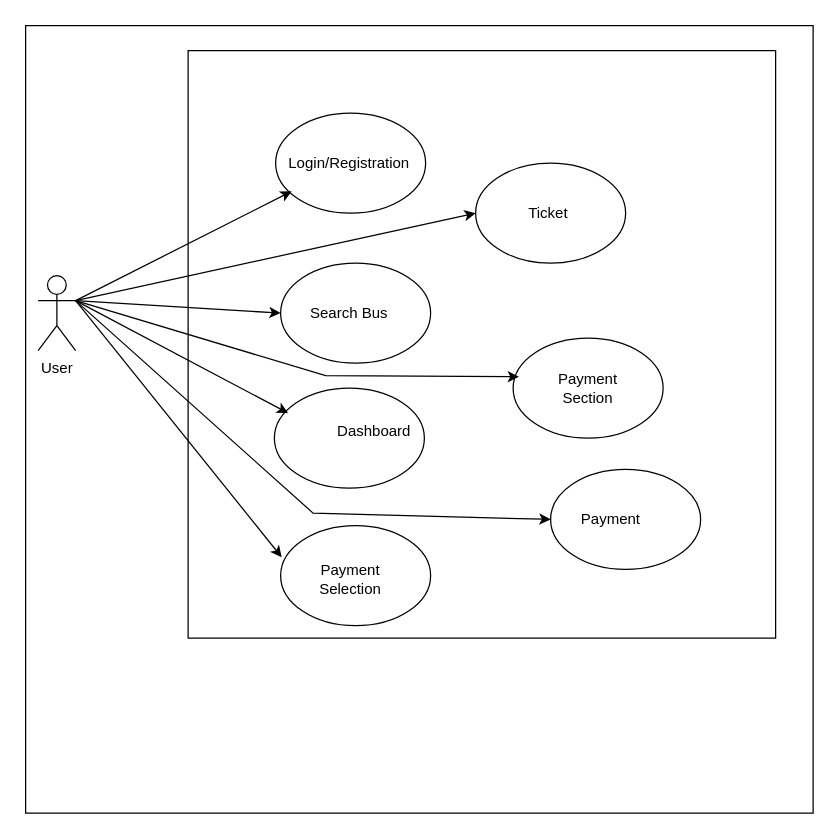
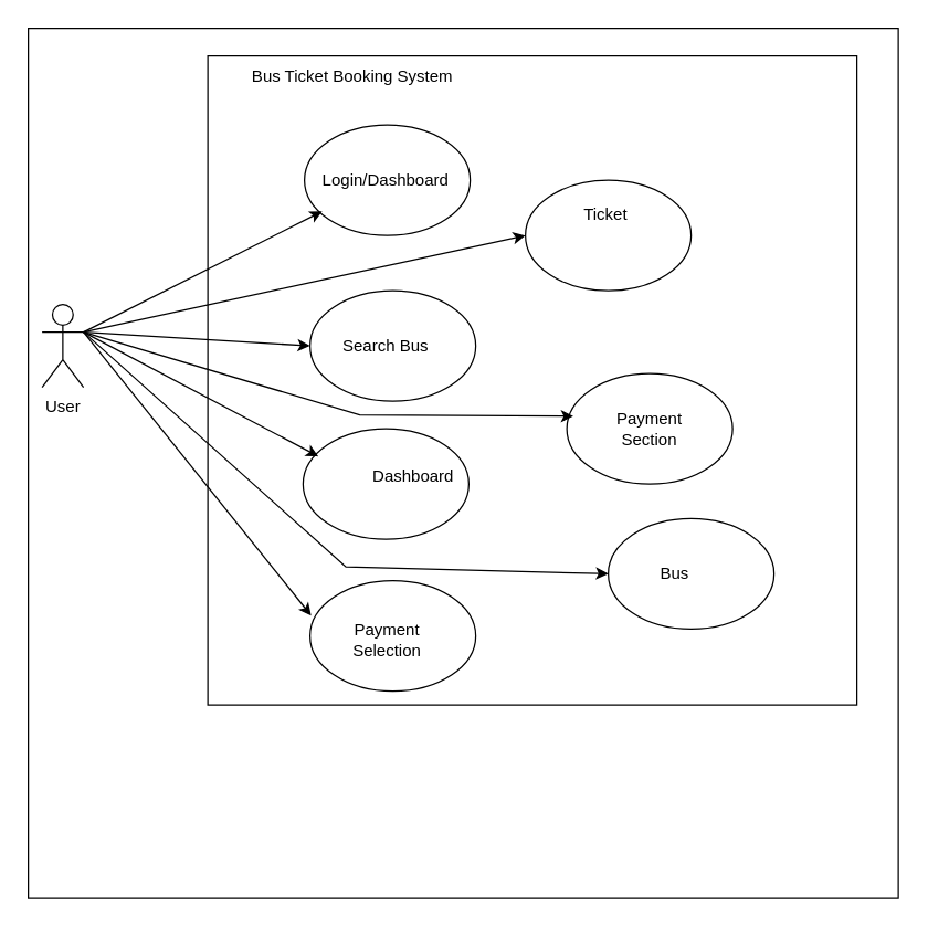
  <mxCell id="0" />
  <mxCell id="1" parent="0" />
  <mxCell id="2" value="" style="whiteSpace=wrap;html=1;aspect=fixed;" vertex="1" parent="1"><mxGeometry x="20" y="20" width="630" height="630" as="geometry" /></mxCell>
  <mxCell id="3" value="" style="whiteSpace=wrap;html=1;aspect=fixed;" vertex="1" parent="1"><mxGeometry x="150" y="40" width="470" height="470" as="geometry" /></mxCell>
  <mxCell id="4" value="User" style="shape=umlActor;verticalLabelPosition=bottom;verticalAlign=top;html=1;" vertex="1" parent="1"><mxGeometry x="30" y="220" width="30" height="60" as="geometry" /></mxCell>
+ <mxCell id="5" value="Bus Ticket Booking System" style="text;html=1;align=center;verticalAlign=middle;whiteSpace=wrap;rounded=0;" vertex="1" parent="1"><mxGeometry x="180" y="40" width="150" height="30" as="geometry" /></mxCell>
  <mxCell id="6" value="" style="ellipse;whiteSpace=wrap;html=1;" vertex="1" parent="1"><mxGeometry x="220" y="90" width="120" height="80" as="geometry" /></mxCell>
- <mxCell id="7" value="Login/Registration" style="text;html=1;align=center;verticalAlign=middle;whiteSpace=wrap;rounded=0;" vertex="1" parent="1"><mxGeometry x="224" y="120" width="110" height="20" as="geometry" /></mxCell>
+ <mxCell id="7" value="Login/Dashboard" style="text;html=1;align=center;verticalAlign=middle;whiteSpace=wrap;rounded=0;" vertex="1" parent="1"><mxGeometry x="224" y="120" width="110" height="20" as="geometry" /></mxCell>
  <mxCell id="8" value="" style="ellipse;whiteSpace=wrap;html=1;" vertex="1" parent="1"><mxGeometry x="224" y="210" width="120" height="80" as="geometry" /></mxCell>
  <mxCell id="9" value="Search Bus" style="text;html=1;align=center;verticalAlign=middle;whiteSpace=wrap;rounded=0;" vertex="1" parent="1"><mxGeometry x="244" y="235" width="70" height="30" as="geometry" /></mxCell>
  <mxCell id="10" value="" style="ellipse;whiteSpace=wrap;html=1;" vertex="1" parent="1"><mxGeometry x="219" y="310" width="120" height="80" as="geometry" /></mxCell>
  <mxCell id="11" value="Dashboard" style="text;html=1;align=center;verticalAlign=middle;whiteSpace=wrap;rounded=0;" vertex="1" parent="1"><mxGeometry x="269" y="330" width="60" height="30" as="geometry" /></mxCell>
  <mxCell id="12" value="" style="ellipse;whiteSpace=wrap;html=1;" vertex="1" parent="1"><mxGeometry x="224" y="420" width="120" height="80" as="geometry" /></mxCell>
  <mxCell id="13" value="" style="ellipse;whiteSpace=wrap;html=1;" vertex="1" parent="1"><mxGeometry x="380" y="130" width="120" height="80" as="geometry" /></mxCell>
  <mxCell id="14" value="Payment Selection" style="text;html=1;align=center;verticalAlign=middle;whiteSpace=wrap;rounded=0;" vertex="1" parent="1"><mxGeometry x="250" y="445" width="60" height="35" as="geometry" /></mxCell>
- <mxCell id="15" value="Ticket&amp;nbsp;" style="text;html=1;align=center;verticalAlign=middle;whiteSpace=wrap;rounded=0;" vertex="1" parent="1"><mxGeometry x="410" y="155" width="60" height="30" as="geometry" /></mxCell>
+ <mxCell id="15" value="Ticket&amp;nbsp;" style="text;html=1;align=center;verticalAlign=middle;whiteSpace=wrap;rounded=0;" vertex="1" parent="1"><mxGeometry x="410" y="140" width="60" height="30" as="geometry" /></mxCell>
  <mxCell id="16" value="" style="ellipse;whiteSpace=wrap;html=1;" vertex="1" parent="1"><mxGeometry x="410" y="270" width="120" height="80" as="geometry" /></mxCell>
  <mxCell id="17" value="Payment Section" style="text;html=1;align=center;verticalAlign=middle;whiteSpace=wrap;rounded=0;" vertex="1" parent="1"><mxGeometry x="440" y="295" width="60" height="30" as="geometry" /></mxCell>
  <mxCell id="18" value="" style="ellipse;whiteSpace=wrap;html=1;" vertex="1" parent="1"><mxGeometry x="440" y="375" width="120" height="80" as="geometry" /></mxCell>
- <mxCell id="19" value="Payment&amp;nbsp;" style="text;html=1;align=center;verticalAlign=middle;whiteSpace=wrap;rounded=0;" vertex="1" parent="1"><mxGeometry x="460" y="400" width="60" height="30" as="geometry" /></mxCell>
+ <mxCell id="19" value="Bus&amp;nbsp;" style="text;html=1;align=center;verticalAlign=middle;whiteSpace=wrap;rounded=0;" vertex="1" parent="1"><mxGeometry x="460" y="400" width="60" height="30" as="geometry" /></mxCell>
  <mxCell id="20" value="" style="endArrow=classic;html=1;rounded=0;exitX=1;exitY=0.333;exitDx=0;exitDy=0;exitPerimeter=0;entryX=0.107;entryY=0.782;entryDx=0;entryDy=0;entryPerimeter=0;" edge="1" parent="1" source="4" target="6"><mxGeometry width="50" height="50" relative="1" as="geometry"><mxPoint x="70" y="250" as="sourcePoint" /><mxPoint x="130" y="210" as="targetPoint" /></mxGeometry></mxCell>
  <mxCell id="21" value="" style="endArrow=classic;html=1;rounded=0;exitX=1;exitY=0.333;exitDx=0;exitDy=0;exitPerimeter=0;entryX=0;entryY=0.5;entryDx=0;entryDy=0;" edge="1" parent="1" source="4" target="13"><mxGeometry width="50" height="50" relative="1" as="geometry"><mxPoint x="70" y="270" as="sourcePoint" /><mxPoint x="120" y="220" as="targetPoint" /></mxGeometry></mxCell>
  <mxCell id="22" value="" style="endArrow=classic;html=1;rounded=0;entryX=0;entryY=0.5;entryDx=0;entryDy=0;" edge="1" parent="1" target="8"><mxGeometry width="50" height="50" relative="1" as="geometry"><mxPoint x="60" y="240" as="sourcePoint" /><mxPoint x="130.711" y="250" as="targetPoint" /></mxGeometry></mxCell>
  <mxCell id="23" value="" style="endArrow=classic;html=1;rounded=0;entryX=0.092;entryY=0.25;entryDx=0;entryDy=0;entryPerimeter=0;" edge="1" parent="1" target="10"><mxGeometry width="50" height="50" relative="1" as="geometry"><mxPoint x="60" y="240" as="sourcePoint" /><mxPoint x="220" y="330" as="targetPoint" /></mxGeometry></mxCell>
  <mxCell id="24" value="" style="endArrow=classic;html=1;rounded=0;entryX=0.007;entryY=0.316;entryDx=0;entryDy=0;entryPerimeter=0;" edge="1" parent="1" target="12"><mxGeometry width="50" height="50" relative="1" as="geometry"><mxPoint x="60" y="240" as="sourcePoint" /><mxPoint x="130.711" y="250" as="targetPoint" /></mxGeometry></mxCell>
  <mxCell id="25" value="" style="endArrow=classic;html=1;rounded=0;entryX=0.039;entryY=0.386;entryDx=0;entryDy=0;entryPerimeter=0;" edge="1" parent="1" target="16"><mxGeometry width="50" height="50" relative="1" as="geometry"><mxPoint x="60" y="240" as="sourcePoint" /><mxPoint x="110" y="190" as="targetPoint" /><Array as="points"><mxPoint x="260" y="300" /></Array></mxGeometry></mxCell>
  <mxCell id="26" value="" style="endArrow=classic;html=1;rounded=0;entryX=0;entryY=0.5;entryDx=0;entryDy=0;" edge="1" parent="1" target="18"><mxGeometry width="50" height="50" relative="1" as="geometry"><mxPoint x="60" y="240" as="sourcePoint" /><mxPoint x="90" y="330" as="targetPoint" /><Array as="points"><mxPoint x="250" y="410" /></Array></mxGeometry></mxCell>
